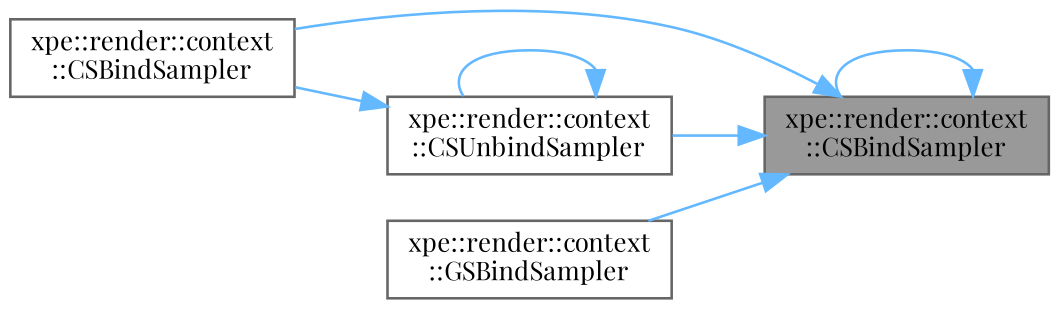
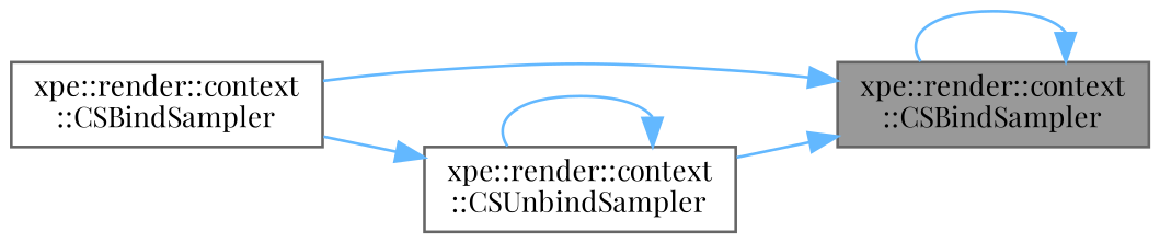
  digraph {
    rankdir=RL
    fontname="Playfair Display"
    node [color=grey40 fillcolor=white fontname="Playfair Display" fontsize=10 shape=box style=filled]
    edge [color=steelblue1 dir=back fontname="Playfair Display" fontsize=10 labelfontname=Helvetica labelfontsize=10 style=solid]
    n1 [color=gray40 fillcolor=grey60 fontcolor=black height=0.2 label="xpe::render::context\l::CSBindSampler" width=0.4]
    n2 [height=0.2 label="xpe::render::context\l::CSBindSampler" width=0.4]
    n3 [height=0.2 label="xpe::render::context\l::CSUnbindSampler" width=0.4]
-   n4 [height=0.2 label="xpe::render::context\l::GSBindSampler" width=0.4]
    n1 -> n1
    n1 -> n2
    n1 -> n3
-   n1 -> n4
    n3 -> n2
    n3 -> n3
  }
